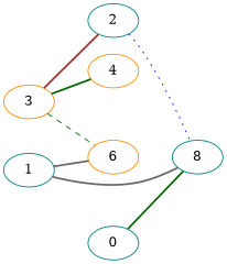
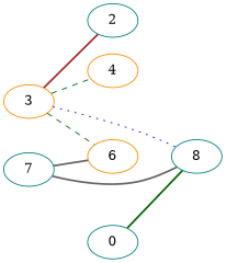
  graph {
    rankdir=LR
    node [color=teal]
    edge [color=darkgreen style=bold]
    2
    3 [color=darkorange]
    4 [color=darkorange]
    6 [color=darkorange]
    n5 [label=8]
    0
-   7 [label=1]
-   2 -- n5 [color=blue style=dotted]
+   7
+   3 -- n5 [color=blue style=dotted]
    3 -- 2 [color=brown]
-   3 -- 4
+   3 -- 4 [style=dashed]
    3 -- 6 [style=dashed]
    0 -- n5
    7 -- 6 [color=gray40]
    7 -- n5 [color=gray40]
  }
